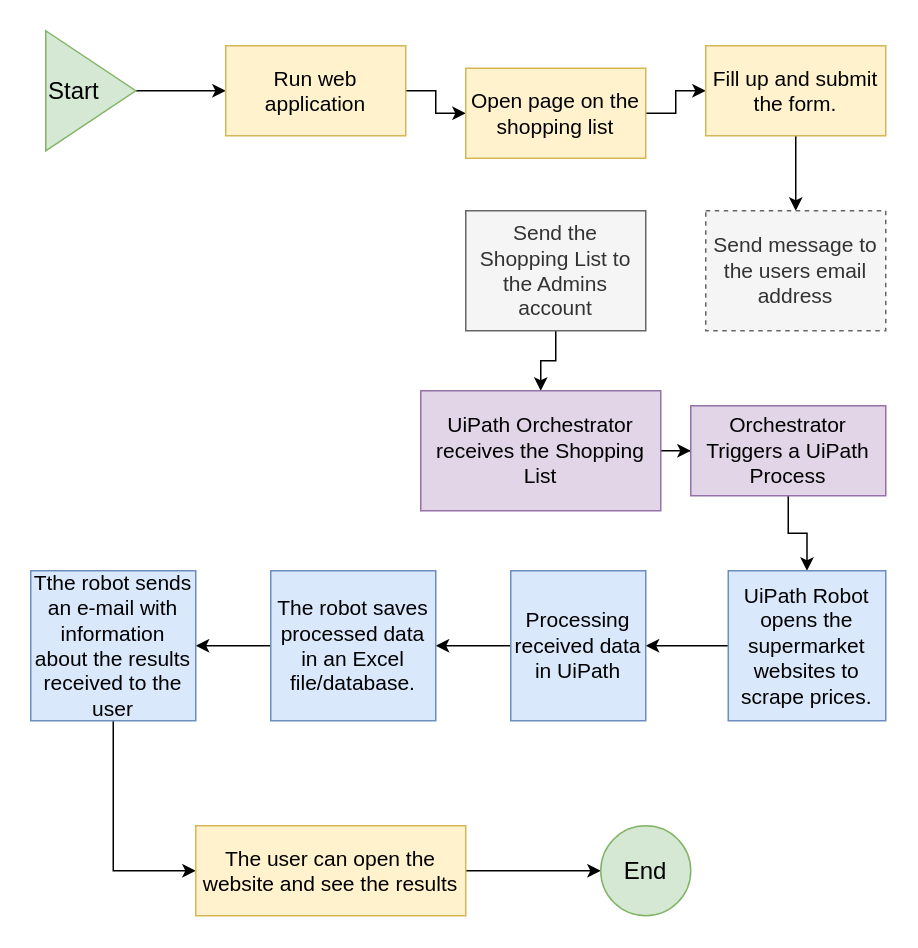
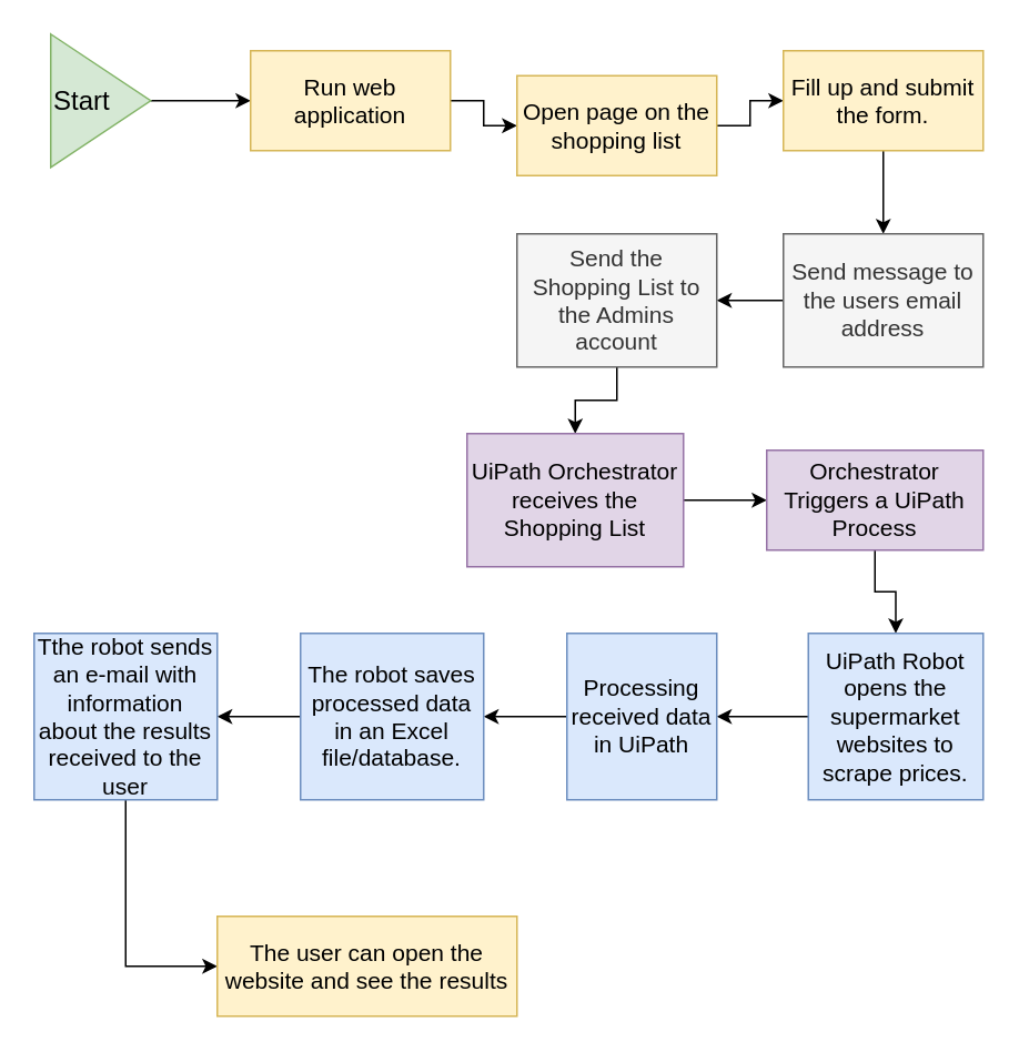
  <mxCell id="0" />
  <mxCell id="1" parent="0" />
  <mxCell id="2" style="edgeStyle=orthogonalEdgeStyle;rounded=0;orthogonalLoop=1;jettySize=auto;html=1;entryX=0;entryY=0.5;entryDx=0;entryDy=0;" edge="1" parent="1" source="3" target="5"><mxGeometry relative="1" as="geometry" /></mxCell>
  <mxCell id="3" value="&lt;font style=&quot;font-size: 16px;&quot;&gt;Start&lt;/font&gt;" style="triangle;whiteSpace=wrap;html=1;fillColor=#d5e8d4;strokeColor=#82b366;align=left;" vertex="1" parent="1"><mxGeometry x="30" y="20" width="60" height="80" as="geometry" /></mxCell>
  <mxCell id="4" value="" style="edgeStyle=orthogonalEdgeStyle;rounded=0;orthogonalLoop=1;jettySize=auto;html=1;" edge="1" parent="1" source="5" target="7"><mxGeometry relative="1" as="geometry" /></mxCell>
  <mxCell id="5" value="&lt;font style=&quot;font-size: 14px;&quot;&gt;Run web application&lt;/font&gt;" style="rounded=0;whiteSpace=wrap;html=1;fillColor=#fff2cc;strokeColor=#d6b656;" vertex="1" parent="1"><mxGeometry x="150" y="30" width="120" height="60" as="geometry" /></mxCell>
  <mxCell id="6" value="" style="edgeStyle=orthogonalEdgeStyle;rounded=0;orthogonalLoop=1;jettySize=auto;html=1;" edge="1" parent="1" source="7" target="9"><mxGeometry relative="1" as="geometry" /></mxCell>
  <mxCell id="7" value="&lt;font style=&quot;font-size: 14px;&quot;&gt;Open page on the shopping list&lt;/font&gt;" style="rounded=0;whiteSpace=wrap;html=1;fillColor=#fff2cc;strokeColor=#d6b656;" vertex="1" parent="1"><mxGeometry x="310" y="45" width="120" height="60" as="geometry" /></mxCell>
  <mxCell id="8" value="" style="edgeStyle=orthogonalEdgeStyle;rounded=0;orthogonalLoop=1;jettySize=auto;html=1;" edge="1" parent="1" source="9" target="11"><mxGeometry relative="1" as="geometry" /></mxCell>
  <mxCell id="9" value="&lt;font style=&quot;font-size: 14px;&quot;&gt;Fill up and submit the form.&lt;/font&gt;" style="rounded=0;whiteSpace=wrap;html=1;fillColor=#fff2cc;strokeColor=#d6b656;" vertex="1" parent="1"><mxGeometry x="470" y="30" width="120" height="60" as="geometry" /></mxCell>
- <mxCell id="11" value="&lt;font style=&quot;font-size: 14px;&quot;&gt;Send message to the users email address&lt;/font&gt;" style="rounded=0;whiteSpace=wrap;html=1;fillColor=#f5f5f5;fontColor=#333333;strokeColor=#666666;dashed=1;" vertex="1" parent="1"><mxGeometry x="470" y="140" width="120" height="80" as="geometry" /></mxCell>
+ <mxCell id="10" value="" style="edgeStyle=orthogonalEdgeStyle;rounded=0;orthogonalLoop=1;jettySize=auto;html=1;" edge="1" parent="1" source="11" target="13"><mxGeometry relative="1" as="geometry" /></mxCell>
+ <mxCell id="11" value="&lt;font style=&quot;font-size: 14px;&quot;&gt;Send message to the users email address&lt;/font&gt;" style="rounded=0;whiteSpace=wrap;html=1;fillColor=#f5f5f5;fontColor=#333333;strokeColor=#666666;" vertex="1" parent="1"><mxGeometry x="470" y="140" width="120" height="80" as="geometry" /></mxCell>
  <mxCell id="12" value="" style="edgeStyle=orthogonalEdgeStyle;rounded=0;orthogonalLoop=1;jettySize=auto;html=1;" edge="1" parent="1" source="13" target="15"><mxGeometry relative="1" as="geometry" /></mxCell>
  <mxCell id="13" value="&lt;font style=&quot;font-size: 14px;&quot;&gt;Send the Shopping List to the Admins account&lt;/font&gt;" style="rounded=0;whiteSpace=wrap;html=1;fillColor=#f5f5f5;fontColor=#333333;strokeColor=#666666;" vertex="1" parent="1"><mxGeometry x="310" y="140" width="120" height="80" as="geometry" /></mxCell>
  <mxCell id="14" value="" style="edgeStyle=orthogonalEdgeStyle;rounded=0;orthogonalLoop=1;jettySize=auto;html=1;" edge="1" parent="1" source="15" target="17"><mxGeometry relative="1" as="geometry" /></mxCell>
- <mxCell id="15" value="&lt;span style=&quot;font-size: 14px;&quot;&gt;UiPath Orchestrator receives the Shopping List&lt;/span&gt;" style="rounded=0;whiteSpace=wrap;html=1;fillColor=#e1d5e7;strokeColor=#9673a6;" vertex="1" parent="1"><mxGeometry x="280" y="260" width="160" height="80" as="geometry" /></mxCell>
+ <mxCell id="15" value="&lt;span style=&quot;font-size: 14px;&quot;&gt;UiPath Orchestrator receives the Shopping List&lt;/span&gt;" style="rounded=0;whiteSpace=wrap;html=1;fillColor=#e1d5e7;strokeColor=#9673a6;" vertex="1" parent="1"><mxGeometry x="280" y="260" width="130" height="80" as="geometry" /></mxCell>
  <mxCell id="16" value="" style="edgeStyle=orthogonalEdgeStyle;rounded=0;orthogonalLoop=1;jettySize=auto;html=1;" edge="1" parent="1" source="17" target="19"><mxGeometry relative="1" as="geometry" /></mxCell>
  <mxCell id="17" value="&lt;span style=&quot;font-size: 14px;&quot;&gt;Orchestrator Triggers a UiPath Process&lt;/span&gt;" style="rounded=0;whiteSpace=wrap;html=1;fillColor=#e1d5e7;strokeColor=#9673a6;" vertex="1" parent="1"><mxGeometry x="460" y="270" width="130" height="60" as="geometry" /></mxCell>
  <mxCell id="18" value="" style="edgeStyle=orthogonalEdgeStyle;rounded=0;orthogonalLoop=1;jettySize=auto;html=1;" edge="1" parent="1" source="19" target="21"><mxGeometry relative="1" as="geometry" /></mxCell>
  <mxCell id="19" value="&lt;span style=&quot;font-size: 14px;&quot;&gt;UiPath Robot opens the supermarket websites to scrape prices.&lt;/span&gt;" style="rounded=0;whiteSpace=wrap;html=1;fillColor=#dae8fc;strokeColor=#6c8ebf;" vertex="1" parent="1"><mxGeometry x="485" y="380" width="105" height="100" as="geometry" /></mxCell>
  <mxCell id="20" value="" style="edgeStyle=orthogonalEdgeStyle;rounded=0;orthogonalLoop=1;jettySize=auto;html=1;" edge="1" parent="1" source="21" target="23"><mxGeometry relative="1" as="geometry" /></mxCell>
  <mxCell id="21" value="&lt;span style=&quot;font-size: 14px;&quot;&gt;Processing received data in UiPath&lt;/span&gt;" style="rounded=0;whiteSpace=wrap;html=1;fillColor=#dae8fc;strokeColor=#6c8ebf;" vertex="1" parent="1"><mxGeometry x="340" y="380" width="90" height="100" as="geometry" /></mxCell>
  <mxCell id="22" value="" style="edgeStyle=orthogonalEdgeStyle;rounded=0;orthogonalLoop=1;jettySize=auto;html=1;" edge="1" parent="1" source="23" target="25"><mxGeometry relative="1" as="geometry" /></mxCell>
  <mxCell id="23" value="&lt;span style=&quot;font-size: 14px;&quot;&gt;The robot saves processed data in an Excel file/database.&lt;/span&gt;" style="rounded=0;whiteSpace=wrap;html=1;fillColor=#dae8fc;strokeColor=#6c8ebf;" vertex="1" parent="1"><mxGeometry x="180" y="380" width="110" height="100" as="geometry" /></mxCell>
  <mxCell id="24" value="" style="edgeStyle=orthogonalEdgeStyle;rounded=0;orthogonalLoop=1;jettySize=auto;html=1;entryX=0;entryY=0.5;entryDx=0;entryDy=0;" edge="1" parent="1" source="25" target="27"><mxGeometry relative="1" as="geometry" /></mxCell>
  <mxCell id="25" value="&lt;span style=&quot;font-size: 14px;&quot;&gt;Tthe robot sends an e-mail with information about the results received to the user&lt;/span&gt;" style="rounded=0;whiteSpace=wrap;html=1;fillColor=#dae8fc;strokeColor=#6c8ebf;" vertex="1" parent="1"><mxGeometry x="20" y="380" width="110" height="100" as="geometry" /></mxCell>
- <mxCell id="26" style="edgeStyle=orthogonalEdgeStyle;rounded=0;orthogonalLoop=1;jettySize=auto;html=1;entryX=0;entryY=0.5;entryDx=0;entryDy=0;" edge="1" parent="1" source="27" target="28"><mxGeometry relative="1" as="geometry" /></mxCell>
  <mxCell id="27" value="&lt;span style=&quot;font-size: 14px;&quot;&gt;The user can open the website and see the results&lt;/span&gt;" style="rounded=0;whiteSpace=wrap;html=1;fillColor=#fff2cc;strokeColor=#d6b656;" vertex="1" parent="1"><mxGeometry x="130" y="550" width="180" height="60" as="geometry" /></mxCell>
- <mxCell id="28" value="&lt;font style=&quot;font-size: 16px;&quot;&gt;End&lt;/font&gt;" style="ellipse;whiteSpace=wrap;html=1;aspect=fixed;fillColor=#d5e8d4;strokeColor=#82b366;" vertex="1" parent="1"><mxGeometry x="400" y="550" width="60" height="60" as="geometry" /></mxCell>
